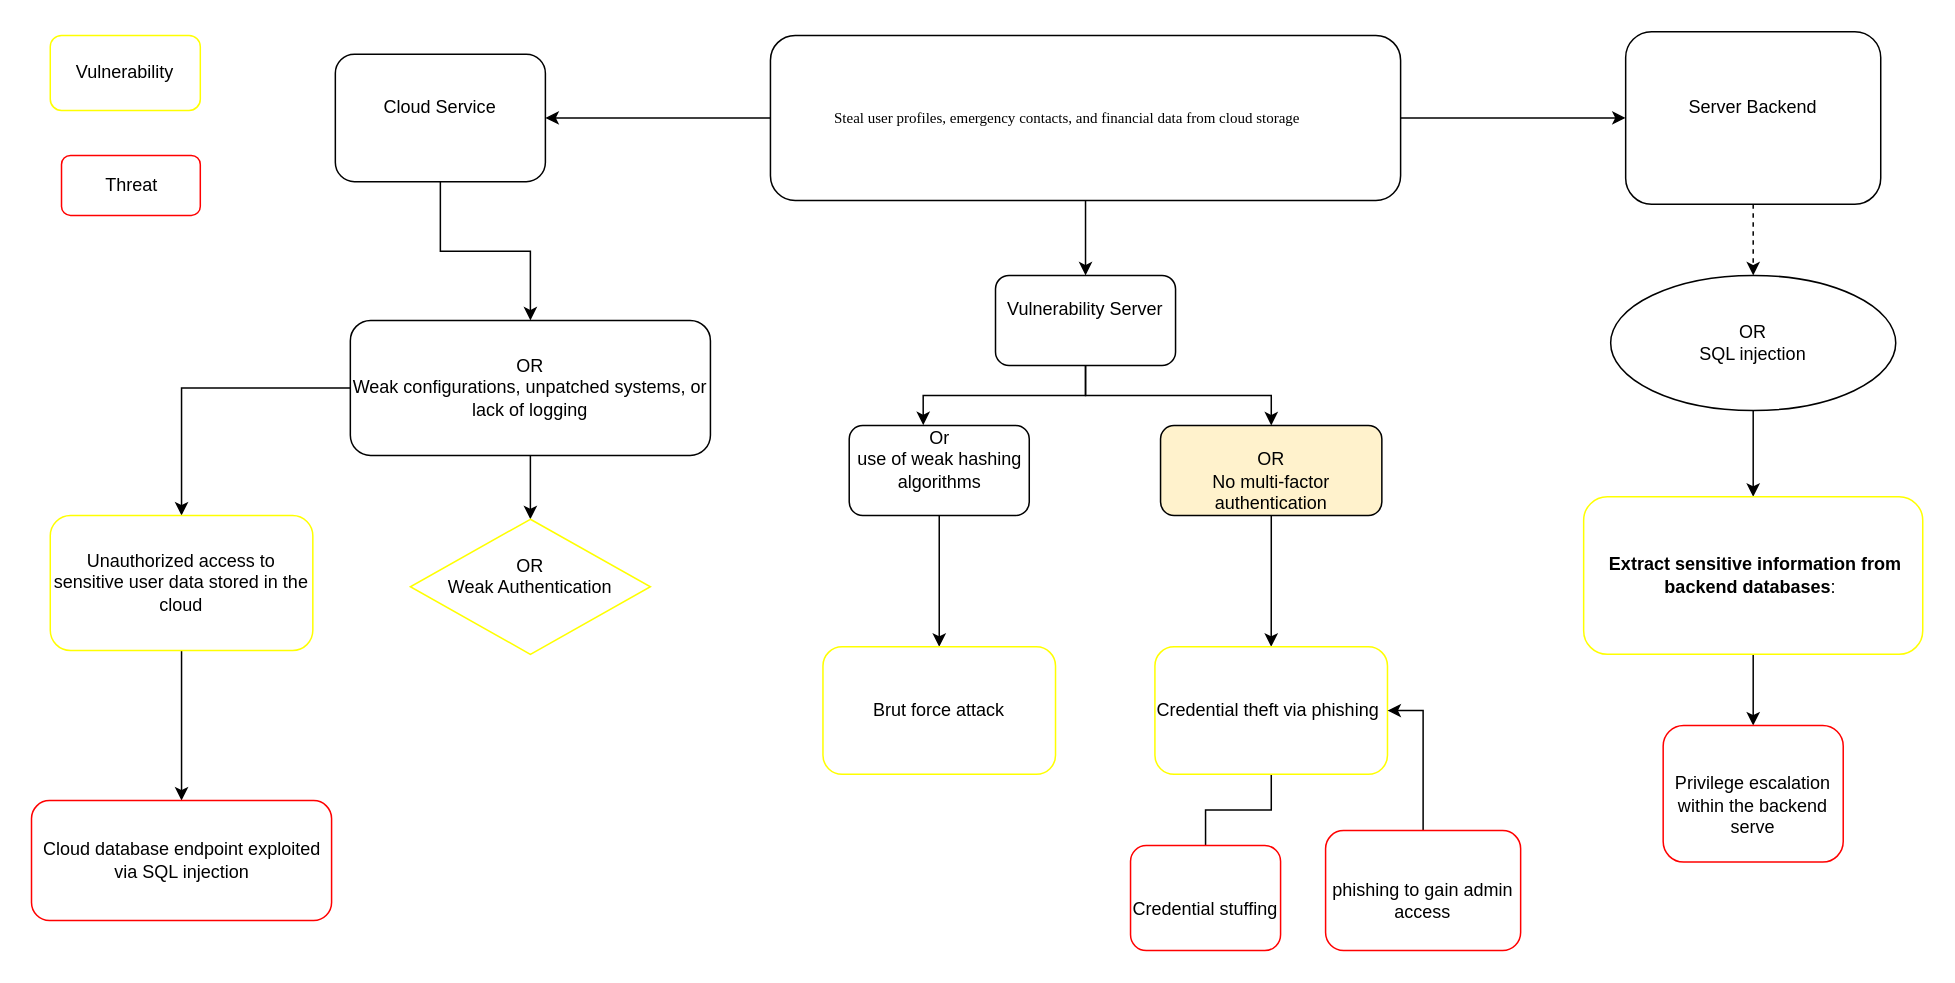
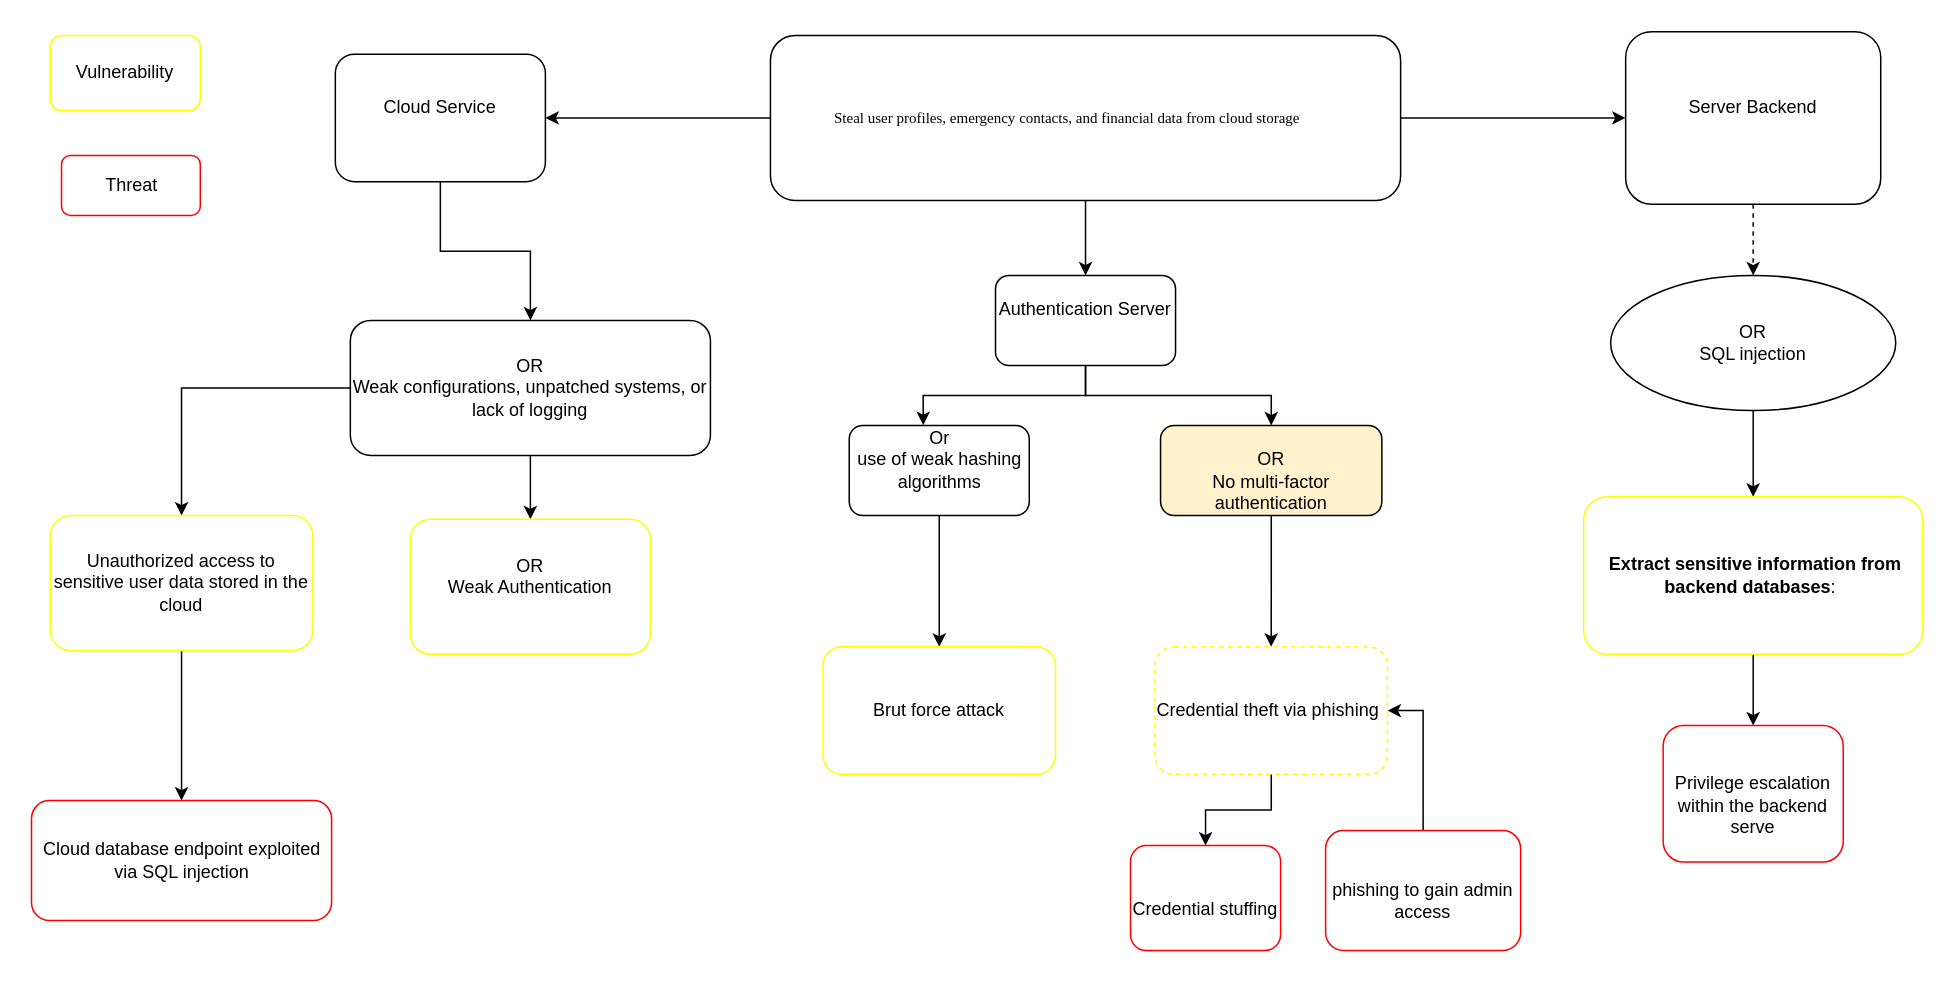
  <mxCell id="0" />
  <mxCell id="1" parent="0" />
  <mxCell id="2" style="edgeStyle=orthogonalEdgeStyle;rounded=0;orthogonalLoop=1;jettySize=auto;html=1;" edge="1" parent="1" source="5" target="26"><mxGeometry relative="1" as="geometry" /></mxCell>
  <mxCell id="3" style="edgeStyle=orthogonalEdgeStyle;rounded=0;orthogonalLoop=1;jettySize=auto;html=1;" edge="1" parent="1" source="5" target="30"><mxGeometry relative="1" as="geometry" /></mxCell>
  <mxCell id="4" style="edgeStyle=orthogonalEdgeStyle;rounded=0;orthogonalLoop=1;jettySize=auto;html=1;exitX=1;exitY=0.5;exitDx=0;exitDy=0;entryX=0;entryY=0.5;entryDx=0;entryDy=0;" edge="1" parent="1" source="5" target="34"><mxGeometry relative="1" as="geometry" /></mxCell>
  <mxCell id="5" value="&lt;p style=&quot;text-indent:-18.0pt;mso-list:l0 level1 lfo1&quot; class=&quot;MsoListParagraph&quot;&gt;&lt;font size=&quot;1&quot; face=&quot;Times New Roman&quot;&gt;Steal user profiles, emergency contacts, and financial data from cloud storage&lt;/font&gt;&lt;/p&gt;" style="rounded=1;whiteSpace=wrap;html=1;" vertex="1" parent="1"><mxGeometry x="513" y="23" width="420" height="110" as="geometry" /></mxCell>
  <mxCell id="6" style="edgeStyle=orthogonalEdgeStyle;rounded=0;orthogonalLoop=1;jettySize=auto;html=1;exitX=0;exitY=0.5;exitDx=0;exitDy=0;entryX=0.5;entryY=0;entryDx=0;entryDy=0;" edge="1" parent="1" source="8" target="13"><mxGeometry relative="1" as="geometry"><mxPoint x="-207" y="363" as="targetPoint" /></mxGeometry></mxCell>
  <mxCell id="7" style="edgeStyle=orthogonalEdgeStyle;rounded=0;orthogonalLoop=1;jettySize=auto;html=1;entryX=0.5;entryY=0;entryDx=0;entryDy=0;" edge="1" parent="1" source="8" target="11"><mxGeometry relative="1" as="geometry" /></mxCell>
  <mxCell id="8" value="OR&lt;br&gt;Weak configurations, unpatched systems, or lack of logging" style="rounded=1;whiteSpace=wrap;html=1;" vertex="1" parent="1"><mxGeometry x="233" y="213" width="240" height="90" as="geometry" /></mxCell>
  <mxCell id="9" style="edgeStyle=orthogonalEdgeStyle;rounded=0;orthogonalLoop=1;jettySize=auto;html=1;entryX=0.5;entryY=0;entryDx=0;entryDy=0;" edge="1" parent="1" source="10" target="16"><mxGeometry relative="1" as="geometry" /></mxCell>
  <mxCell id="10" value="OR&lt;br&gt;SQL injection" style="ellipse;whiteSpace=wrap;html=1;" vertex="1" parent="1"><mxGeometry x="1073" y="183" width="190" height="90" as="geometry" /></mxCell>
- <mxCell id="11" value="OR&lt;br&gt;Weak Authentication&lt;div&gt;&lt;br/&gt;&lt;/div&gt;" style="rhombus;whiteSpace=wrap;html=1;strokeColor=yellow;" vertex="1" parent="1"><mxGeometry x="273" y="345.5" width="160" height="90" as="geometry" /></mxCell>
+ <mxCell id="11" value="OR&lt;br&gt;Weak Authentication&lt;div&gt;&lt;br/&gt;&lt;/div&gt;" style="rounded=1;whiteSpace=wrap;html=1;strokeColor=yellow;" vertex="1" parent="1"><mxGeometry x="273" y="345.5" width="160" height="90" as="geometry" /></mxCell>
  <mxCell id="12" style="edgeStyle=orthogonalEdgeStyle;rounded=0;orthogonalLoop=1;jettySize=auto;html=1;" edge="1" parent="1" source="13" target="14"><mxGeometry relative="1" as="geometry" /></mxCell>
  <mxCell id="13" value="&lt;div&gt;Unauthorized access to sensitive user data stored in the cloud&lt;/div&gt;" style="rounded=1;whiteSpace=wrap;html=1;strokeColor=yellow;" vertex="1" parent="1"><mxGeometry x="33" y="343" width="175" height="90" as="geometry" /></mxCell>
  <mxCell id="14" value="Cloud database endpoint exploited via SQL injection" style="rounded=1;whiteSpace=wrap;html=1;strokeColor=red;" vertex="1" parent="1"><mxGeometry x="20.5" y="533" width="200" height="80" as="geometry" /></mxCell>
  <mxCell id="15" style="edgeStyle=orthogonalEdgeStyle;rounded=0;orthogonalLoop=1;jettySize=auto;html=1;" edge="1" parent="1" source="16" target="17"><mxGeometry relative="1" as="geometry" /></mxCell>
  <mxCell id="16" value="&lt;b&gt;&amp;nbsp;Extract sensitive information from backend databases&lt;/b&gt;:&amp;nbsp;" style="rounded=1;whiteSpace=wrap;html=1;strokeColor=yellow;" vertex="1" parent="1"><mxGeometry x="1055" y="330.5" width="226" height="105" as="geometry" /></mxCell>
  <mxCell id="17" value="&lt;br&gt;Privilege escalation within the backend serve" style="rounded=1;whiteSpace=wrap;html=1;strokeColor=red;" vertex="1" parent="1"><mxGeometry x="1108" y="483" width="120" height="91" as="geometry" /></mxCell>
  <mxCell id="18" style="edgeStyle=orthogonalEdgeStyle;rounded=0;orthogonalLoop=1;jettySize=auto;html=1;entryX=0.5;entryY=0;entryDx=0;entryDy=0;" edge="1" parent="1" source="19" target="21"><mxGeometry relative="1" as="geometry" /></mxCell>
  <mxCell id="19" value="&lt;br&gt;OR&lt;br&gt;&lt;div&gt;No multi-factor authentication&lt;/div&gt;" style="rounded=1;whiteSpace=wrap;html=1;fillColor=#fff2cc;" vertex="1" parent="1"><mxGeometry x="773" y="283" width="147.5" height="60" as="geometry" /></mxCell>
- <mxCell id="20" style="edgeStyle=orthogonalEdgeStyle;rounded=0;orthogonalLoop=1;jettySize=auto;html=1;endArrow=none;" edge="1" parent="1" source="21" target="22"><mxGeometry relative="1" as="geometry"><mxPoint x="763" y="598" as="sourcePoint" /></mxGeometry></mxCell>
- <mxCell id="21" value="&lt;div&gt;Credential theft via phishing&amp;nbsp;&lt;/div&gt;" style="rounded=1;whiteSpace=wrap;html=1;strokeColor=yellow;" vertex="1" parent="1"><mxGeometry x="769.25" y="430.5" width="155" height="85" as="geometry" /></mxCell>
+ <mxCell id="20" style="edgeStyle=orthogonalEdgeStyle;rounded=0;orthogonalLoop=1;jettySize=auto;html=1;" edge="1" parent="1" source="21" target="22"><mxGeometry relative="1" as="geometry"><mxPoint x="763" y="598" as="sourcePoint" /></mxGeometry></mxCell>
+ <mxCell id="21" value="&lt;div&gt;Credential theft via phishing&amp;nbsp;&lt;/div&gt;" style="rounded=1;whiteSpace=wrap;html=1;strokeColor=yellow;dashed=1;" vertex="1" parent="1"><mxGeometry x="769.25" y="430.5" width="155" height="85" as="geometry" /></mxCell>
  <mxCell id="22" value="&lt;br&gt;Credential stuffing" style="rounded=1;whiteSpace=wrap;html=1;strokeColor=red;" vertex="1" parent="1"><mxGeometry x="753" y="563" width="100" height="70" as="geometry" /></mxCell>
  <mxCell id="23" value="Vulnerability" style="rounded=1;whiteSpace=wrap;html=1;strokeColor=yellow;" vertex="1" parent="1"><mxGeometry x="33" y="23" width="100" height="50" as="geometry" /></mxCell>
  <mxCell id="24" value="Threat" style="rounded=1;whiteSpace=wrap;html=1;strokeColor=red;" vertex="1" parent="1"><mxGeometry x="40.5" y="103" width="92.5" height="40" as="geometry" /></mxCell>
  <mxCell id="25" style="edgeStyle=orthogonalEdgeStyle;rounded=0;orthogonalLoop=1;jettySize=auto;html=1;" edge="1" parent="1" source="26" target="8"><mxGeometry relative="1" as="geometry" /></mxCell>
  <mxCell id="26" value="&#10;Cloud Service&#10;&#10;" style="rounded=1;whiteSpace=wrap;html=1;" vertex="1" parent="1"><mxGeometry x="223" y="35.5" width="140" height="85" as="geometry" /></mxCell>
  <mxCell id="27" style="edgeStyle=orthogonalEdgeStyle;rounded=0;orthogonalLoop=1;jettySize=auto;html=1;" edge="1" parent="1" source="28" target="32"><mxGeometry relative="1" as="geometry" /></mxCell>
  <mxCell id="28" value="Or&lt;br&gt;use of weak hashing algorithms&lt;div&gt;&lt;br/&gt;&lt;/div&gt;" style="rounded=1;whiteSpace=wrap;html=1;" vertex="1" parent="1"><mxGeometry x="565.5" y="283" width="120" height="60" as="geometry" /></mxCell>
  <mxCell id="29" style="edgeStyle=orthogonalEdgeStyle;rounded=0;orthogonalLoop=1;jettySize=auto;html=1;" edge="1" parent="1" source="30" target="19"><mxGeometry relative="1" as="geometry" /></mxCell>
- <mxCell id="30" value="&#10;Vulnerability Server&#10;&#10;" style="rounded=1;whiteSpace=wrap;html=1;" vertex="1" parent="1"><mxGeometry x="663" y="183" width="120" height="60" as="geometry" /></mxCell>
+ <mxCell id="30" value="&#10;Authentication Server&#10;&#10;" style="rounded=1;whiteSpace=wrap;html=1;" vertex="1" parent="1"><mxGeometry x="663" y="183" width="120" height="60" as="geometry" /></mxCell>
  <mxCell id="31" style="edgeStyle=orthogonalEdgeStyle;rounded=0;orthogonalLoop=1;jettySize=auto;html=1;entryX=0.411;entryY=-0.003;entryDx=0;entryDy=0;entryPerimeter=0;" edge="1" parent="1" source="30" target="28"><mxGeometry relative="1" as="geometry" /></mxCell>
  <mxCell id="32" value="&lt;div&gt;Brut force attack&lt;/div&gt;" style="rounded=1;whiteSpace=wrap;html=1;strokeColor=yellow;" vertex="1" parent="1"><mxGeometry x="548" y="430.5" width="155" height="85" as="geometry" /></mxCell>
  <mxCell id="33" style="edgeStyle=orthogonalEdgeStyle;rounded=0;orthogonalLoop=1;jettySize=auto;html=1;dashed=1;" edge="1" parent="1" source="34" target="10"><mxGeometry relative="1" as="geometry" /></mxCell>
  <mxCell id="34" value="Server Backend&lt;div&gt;&lt;br/&gt;&lt;/div&gt;" style="rounded=1;whiteSpace=wrap;html=1;" vertex="1" parent="1"><mxGeometry x="1083" y="20.5" width="170" height="115" as="geometry" /></mxCell>
  <mxCell id="35" style="edgeStyle=orthogonalEdgeStyle;rounded=0;orthogonalLoop=1;jettySize=auto;html=1;entryX=1;entryY=0.5;entryDx=0;entryDy=0;" edge="1" parent="1" source="36" target="21"><mxGeometry relative="1" as="geometry" /></mxCell>
  <mxCell id="36" value="&lt;br&gt;phishing to gain admin access" style="rounded=1;whiteSpace=wrap;html=1;strokeColor=red;" vertex="1" parent="1"><mxGeometry x="883" y="553" width="130" height="80" as="geometry" /></mxCell>
